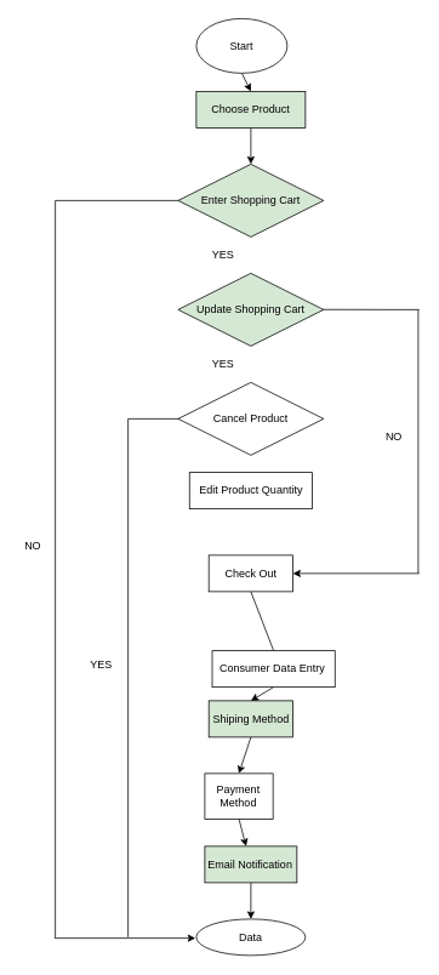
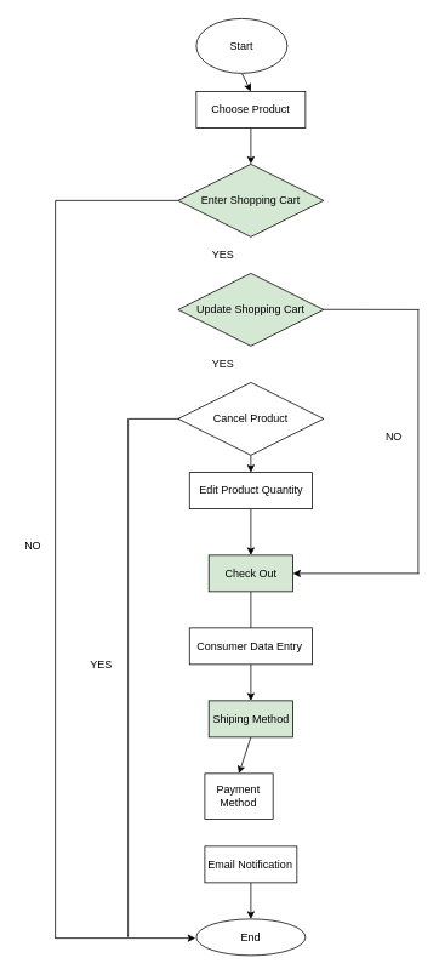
  <mxCell id="0" />
  <mxCell id="1" parent="0" />
  <mxCell id="2" style="edgeStyle=none;html=1;exitX=0.5;exitY=1;exitDx=0;exitDy=0;entryX=0.5;entryY=0;entryDx=0;entryDy=0;" edge="1" parent="1" source="3"><mxGeometry relative="1" as="geometry"><mxPoint x="275" y="100" as="targetPoint" /></mxGeometry></mxCell>
  <mxCell id="3" value="Start" style="ellipse;whiteSpace=wrap;html=1;" vertex="1" parent="1"><mxGeometry x="215" y="20" width="100" height="60" as="geometry" /></mxCell>
  <mxCell id="4" style="edgeStyle=none;html=1;exitX=0.5;exitY=1;exitDx=0;exitDy=0;entryX=0.5;entryY=0;entryDx=0;entryDy=0;" edge="1" parent="1" target="5"><mxGeometry relative="1" as="geometry"><mxPoint x="275" y="140" as="sourcePoint" /></mxGeometry></mxCell>
  <mxCell id="5" value="Enter Shopping Cart" style="rhombus;whiteSpace=wrap;html=1;fillColor=#d5e8d4;" vertex="1" parent="1"><mxGeometry x="195" y="180" width="160" height="80" as="geometry" /></mxCell>
  <mxCell id="6" value="Update Shopping Cart" style="rhombus;whiteSpace=wrap;html=1;fillColor=#d5e8d4;" vertex="1" parent="1"><mxGeometry x="195" y="300" width="160" height="80" as="geometry" /></mxCell>
+ <mxCell id="7" style="edgeStyle=none;html=1;exitX=0.5;exitY=1;exitDx=0;exitDy=0;entryX=0.5;entryY=0;entryDx=0;entryDy=0;" edge="1" parent="1" source="8" target="12"><mxGeometry relative="1" as="geometry" /></mxCell>
  <mxCell id="8" value="Cancel Product" style="rhombus;whiteSpace=wrap;html=1;" vertex="1" parent="1"><mxGeometry x="195" y="420" width="160" height="80" as="geometry" /></mxCell>
  <mxCell id="9" value="YES" style="text;html=1;align=center;verticalAlign=middle;resizable=0;points=[];autosize=1;strokeColor=none;fillColor=none;" vertex="1" parent="1"><mxGeometry x="224.38" y="270" width="40" height="20" as="geometry" /></mxCell>
  <mxCell id="10" value="YES" style="text;html=1;align=center;verticalAlign=middle;resizable=0;points=[];autosize=1;strokeColor=none;fillColor=none;" vertex="1" parent="1"><mxGeometry x="224.38" y="390" width="40" height="20" as="geometry" /></mxCell>
+ <mxCell id="11" style="edgeStyle=none;html=1;exitX=0.5;exitY=1;exitDx=0;exitDy=0;" edge="1" parent="1" source="12" target="15"><mxGeometry relative="1" as="geometry" /></mxCell>
  <mxCell id="12" value="Edit Product Quantity" style="rounded=0;whiteSpace=wrap;html=1;" vertex="1" parent="1"><mxGeometry x="207.5" y="519" width="135" height="40" as="geometry" /></mxCell>
- <mxCell id="13" value="&lt;span&gt;Choose Product&lt;/span&gt;" style="rounded=0;whiteSpace=wrap;html=1;fillColor=#d5e8d4;" vertex="1" parent="1"><mxGeometry x="215" y="100" width="120" height="40" as="geometry" /></mxCell>
+ <mxCell id="13" value="&lt;span&gt;Choose Product&lt;/span&gt;" style="rounded=0;whiteSpace=wrap;html=1;" vertex="1" parent="1"><mxGeometry x="215" y="100" width="120" height="40" as="geometry" /></mxCell>
  <mxCell id="14" style="edgeStyle=none;html=1;exitX=0.5;exitY=1;exitDx=0;exitDy=0;entryX=0.5;entryY=0;entryDx=0;entryDy=0;endArrow=none;" edge="1" parent="1" source="15" target="17"><mxGeometry relative="1" as="geometry" /></mxCell>
- <mxCell id="15" value="Check Out" style="rounded=0;whiteSpace=wrap;html=1;" vertex="1" parent="1"><mxGeometry x="228.75" y="610" width="92.5" height="40" as="geometry" /></mxCell>
+ <mxCell id="15" value="Check Out" style="rounded=0;whiteSpace=wrap;html=1;fillColor=#d5e8d4;" vertex="1" parent="1"><mxGeometry x="228.75" y="610" width="92.5" height="40" as="geometry" /></mxCell>
  <mxCell id="16" style="edgeStyle=none;html=1;exitX=0.5;exitY=1;exitDx=0;exitDy=0;entryX=0.5;entryY=0;entryDx=0;entryDy=0;" edge="1" parent="1" source="17" target="19"><mxGeometry relative="1" as="geometry" /></mxCell>
- <mxCell id="17" value="Consumer Data Entry&amp;nbsp;" style="rounded=0;whiteSpace=wrap;html=1;" vertex="1" parent="1"><mxGeometry x="232.5" y="715" width="135" height="40" as="geometry" /></mxCell>
+ <mxCell id="17" value="Consumer Data Entry&amp;nbsp;" style="rounded=0;whiteSpace=wrap;html=1;" vertex="1" parent="1"><mxGeometry x="207.5" y="690" width="135" height="40" as="geometry" /></mxCell>
  <mxCell id="18" style="edgeStyle=none;html=1;exitX=0.5;exitY=1;exitDx=0;exitDy=0;entryX=0.5;entryY=0;entryDx=0;entryDy=0;" edge="1" parent="1" source="19" target="21"><mxGeometry relative="1" as="geometry" /></mxCell>
  <mxCell id="19" value="Shiping Method" style="rounded=0;whiteSpace=wrap;html=1;fillColor=#d5e8d4;" vertex="1" parent="1"><mxGeometry x="228.75" y="770" width="92.5" height="40" as="geometry" /></mxCell>
- <mxCell id="20" style="edgeStyle=none;html=1;exitX=0.5;exitY=1;exitDx=0;exitDy=0;" edge="1" parent="1" source="21" target="23"><mxGeometry relative="1" as="geometry" /></mxCell>
  <mxCell id="21" value="Payment Method" style="rounded=0;whiteSpace=wrap;html=1;" vertex="1" parent="1"><mxGeometry x="224.38" y="850" width="75" height="50" as="geometry" /></mxCell>
  <mxCell id="22" style="edgeStyle=none;html=1;exitX=0.5;exitY=1;exitDx=0;exitDy=0;entryX=0.5;entryY=0;entryDx=0;entryDy=0;" edge="1" parent="1" source="23" target="24"><mxGeometry relative="1" as="geometry" /></mxCell>
- <mxCell id="23" value="Email Notification" style="rounded=0;whiteSpace=wrap;html=1;fillColor=#d5e8d4;" vertex="1" parent="1"><mxGeometry x="224.38" y="930" width="101.25" height="40" as="geometry" /></mxCell>
- <mxCell id="24" value="Data" style="ellipse;whiteSpace=wrap;html=1;" vertex="1" parent="1"><mxGeometry x="215" y="1010" width="120" height="40" as="geometry" /></mxCell>
+ <mxCell id="23" value="Email Notification" style="rounded=0;whiteSpace=wrap;html=1;" vertex="1" parent="1"><mxGeometry x="224.38" y="930" width="101.25" height="40" as="geometry" /></mxCell>
+ <mxCell id="24" value="End" style="ellipse;whiteSpace=wrap;html=1;" vertex="1" parent="1"><mxGeometry x="215" y="1010" width="120" height="40" as="geometry" /></mxCell>
  <mxCell id="25" value="" style="endArrow=none;html=1;exitX=0;exitY=0.5;exitDx=0;exitDy=0;" edge="1" parent="1" source="5"><mxGeometry width="50" height="50" relative="1" as="geometry"><mxPoint x="240" y="360" as="sourcePoint" /><mxPoint x="60" y="220" as="targetPoint" /></mxGeometry></mxCell>
  <mxCell id="26" value="" style="endArrow=none;html=1;" edge="1" parent="1"><mxGeometry width="50" height="50" relative="1" as="geometry"><mxPoint x="60" y="1031.5" as="sourcePoint" /><mxPoint x="60" y="220" as="targetPoint" /></mxGeometry></mxCell>
  <mxCell id="27" value="" style="endArrow=classic;html=1;entryX=-0.008;entryY=0.325;entryDx=0;entryDy=0;entryPerimeter=0;" edge="1" parent="1"><mxGeometry width="50" height="50" relative="1" as="geometry"><mxPoint x="60" y="1031" as="sourcePoint" /><mxPoint x="214.04" y="1031" as="targetPoint" /></mxGeometry></mxCell>
  <mxCell id="28" value="" style="endArrow=none;html=1;" edge="1" parent="1"><mxGeometry width="50" height="50" relative="1" as="geometry"><mxPoint x="140" y="460" as="sourcePoint" /><mxPoint x="196" y="460" as="targetPoint" /></mxGeometry></mxCell>
  <mxCell id="29" value="" style="endArrow=none;html=1;" edge="1" parent="1"><mxGeometry width="50" height="50" relative="1" as="geometry"><mxPoint x="140" y="460" as="sourcePoint" /><mxPoint x="140" y="1030" as="targetPoint" /></mxGeometry></mxCell>
  <mxCell id="30" value="YES" style="text;html=1;align=center;verticalAlign=middle;resizable=0;points=[];autosize=1;strokeColor=none;fillColor=none;" vertex="1" parent="1"><mxGeometry x="90" y="720" width="40" height="20" as="geometry" /></mxCell>
  <mxCell id="31" value="NO" style="text;html=1;align=center;verticalAlign=middle;resizable=0;points=[];autosize=1;strokeColor=none;fillColor=none;" vertex="1" parent="1"><mxGeometry x="20" y="590" width="30" height="20" as="geometry" /></mxCell>
  <mxCell id="32" value="" style="endArrow=none;html=1;entryX=0.959;entryY=0.398;entryDx=0;entryDy=0;entryPerimeter=0;" edge="1" parent="1"><mxGeometry width="50" height="50" relative="1" as="geometry"><mxPoint x="460" y="340" as="sourcePoint" /><mxPoint x="354.44" y="339.84" as="targetPoint" /></mxGeometry></mxCell>
  <mxCell id="33" value="" style="endArrow=none;html=1;" edge="1" parent="1"><mxGeometry width="50" height="50" relative="1" as="geometry"><mxPoint x="459" y="630" as="sourcePoint" /><mxPoint x="459" y="340" as="targetPoint" /></mxGeometry></mxCell>
  <mxCell id="34" value="" style="endArrow=classic;html=1;entryX=1;entryY=0.25;entryDx=0;entryDy=0;" edge="1" parent="1"><mxGeometry width="50" height="50" relative="1" as="geometry"><mxPoint x="460" y="630" as="sourcePoint" /><mxPoint x="321.25" y="630" as="targetPoint" /></mxGeometry></mxCell>
  <mxCell id="35" value="NO" style="text;html=1;align=center;verticalAlign=middle;resizable=0;points=[];autosize=1;strokeColor=none;fillColor=none;" vertex="1" parent="1"><mxGeometry x="417" y="470" width="30" height="20" as="geometry" /></mxCell>
